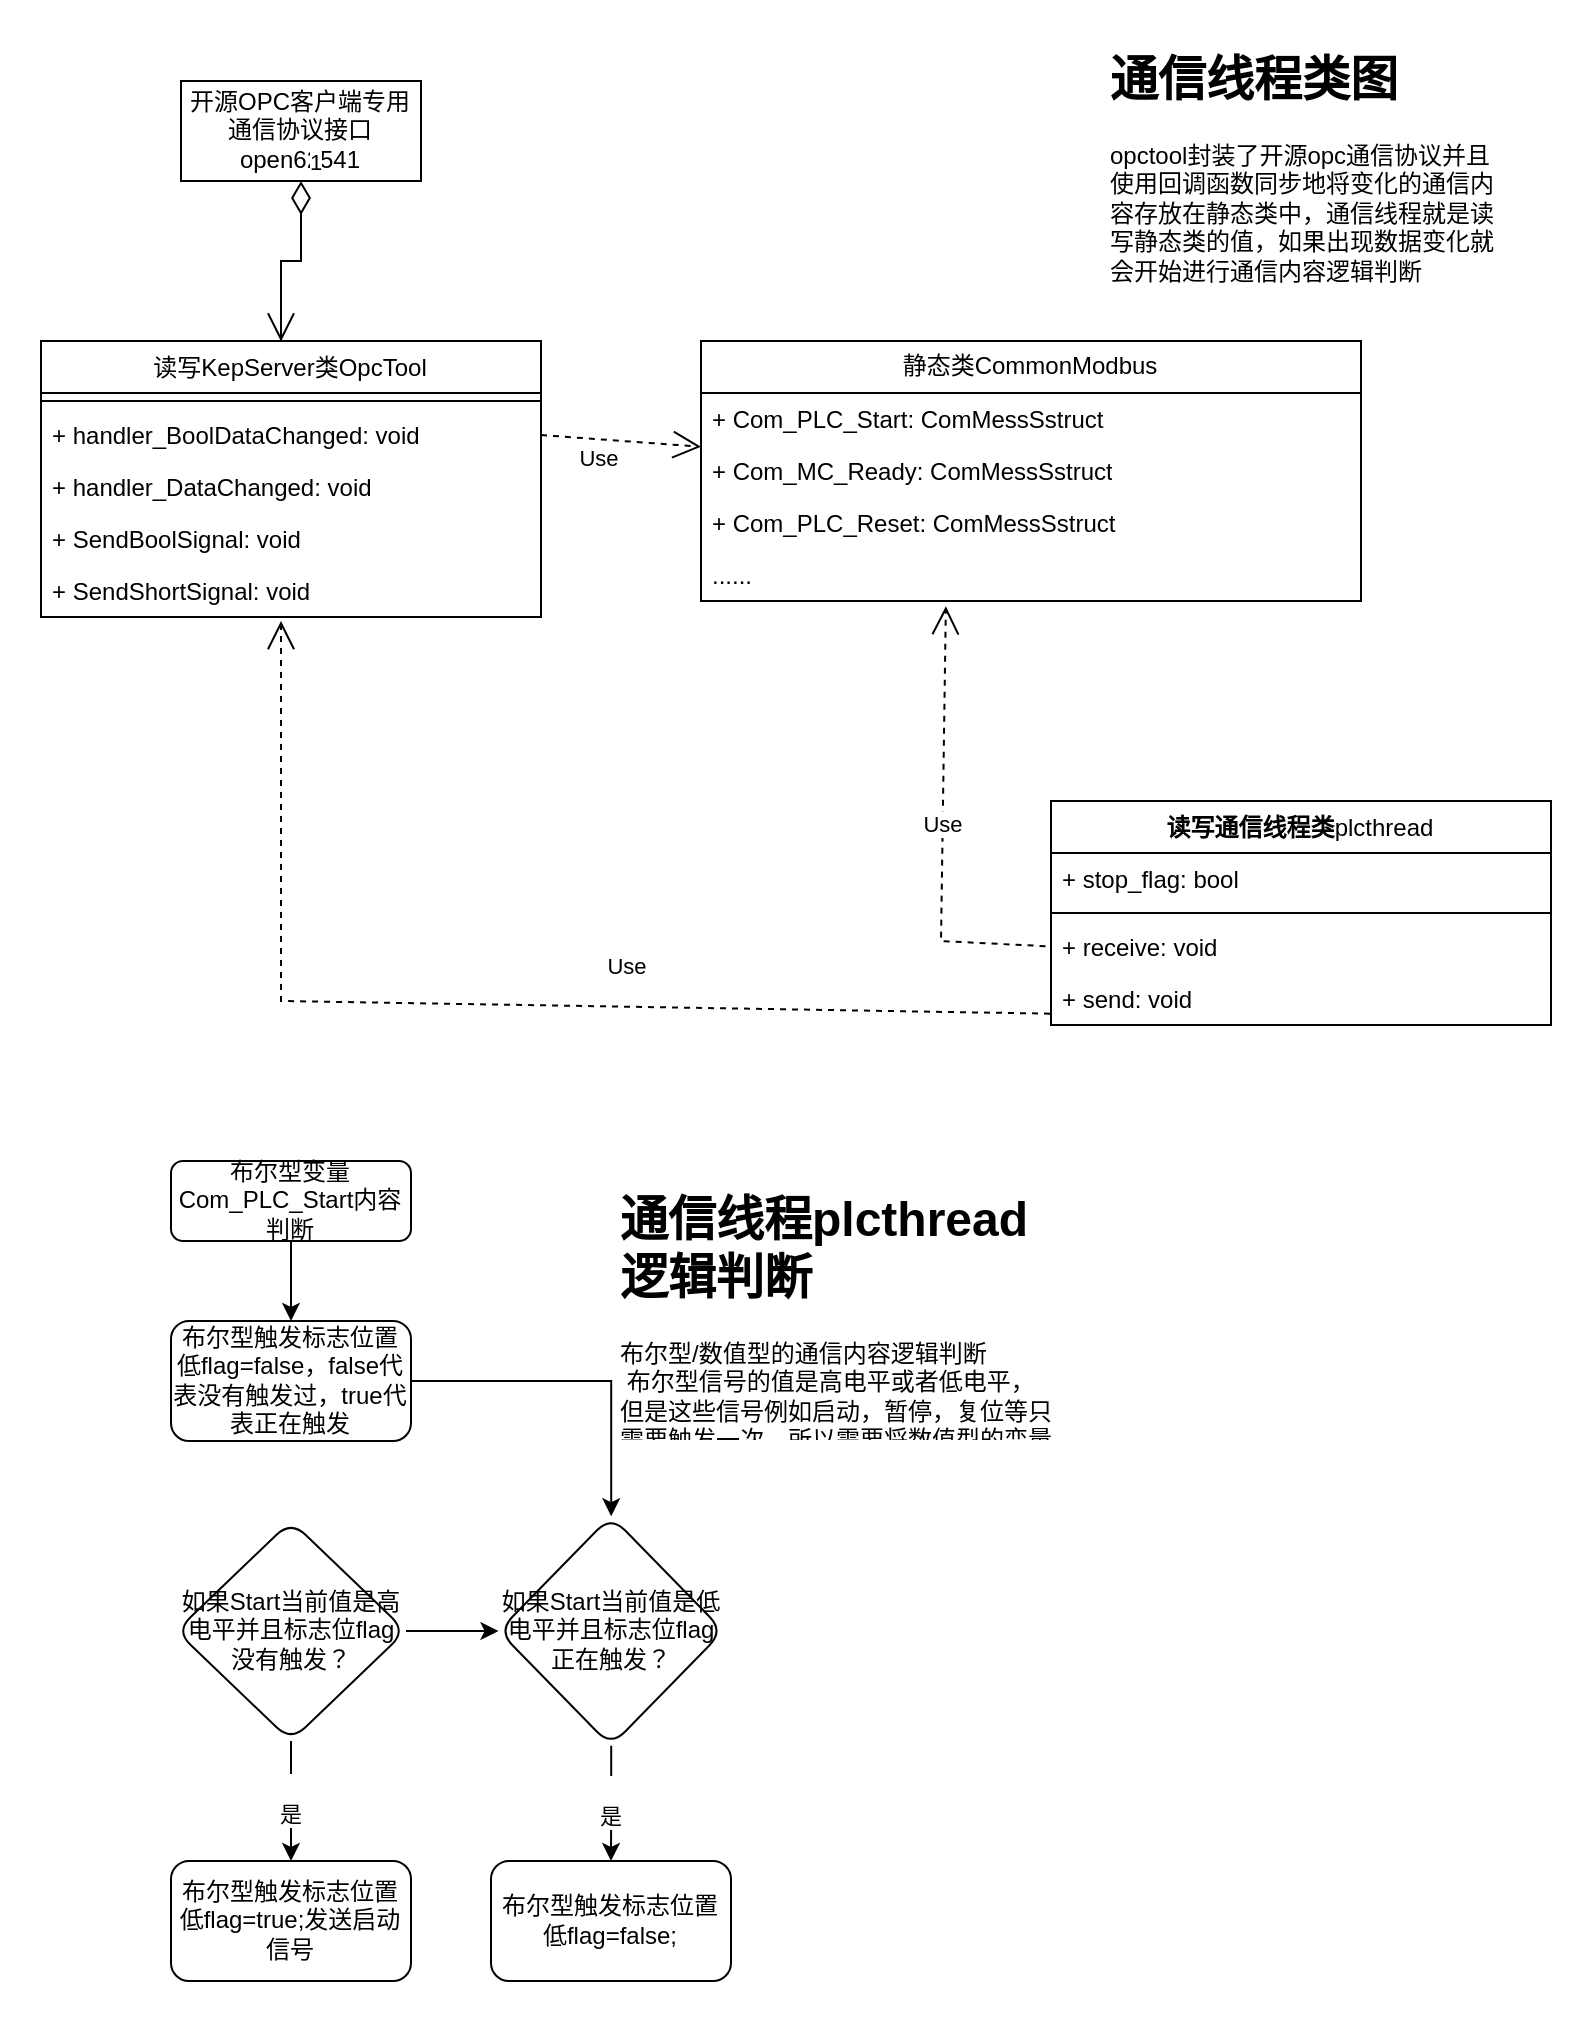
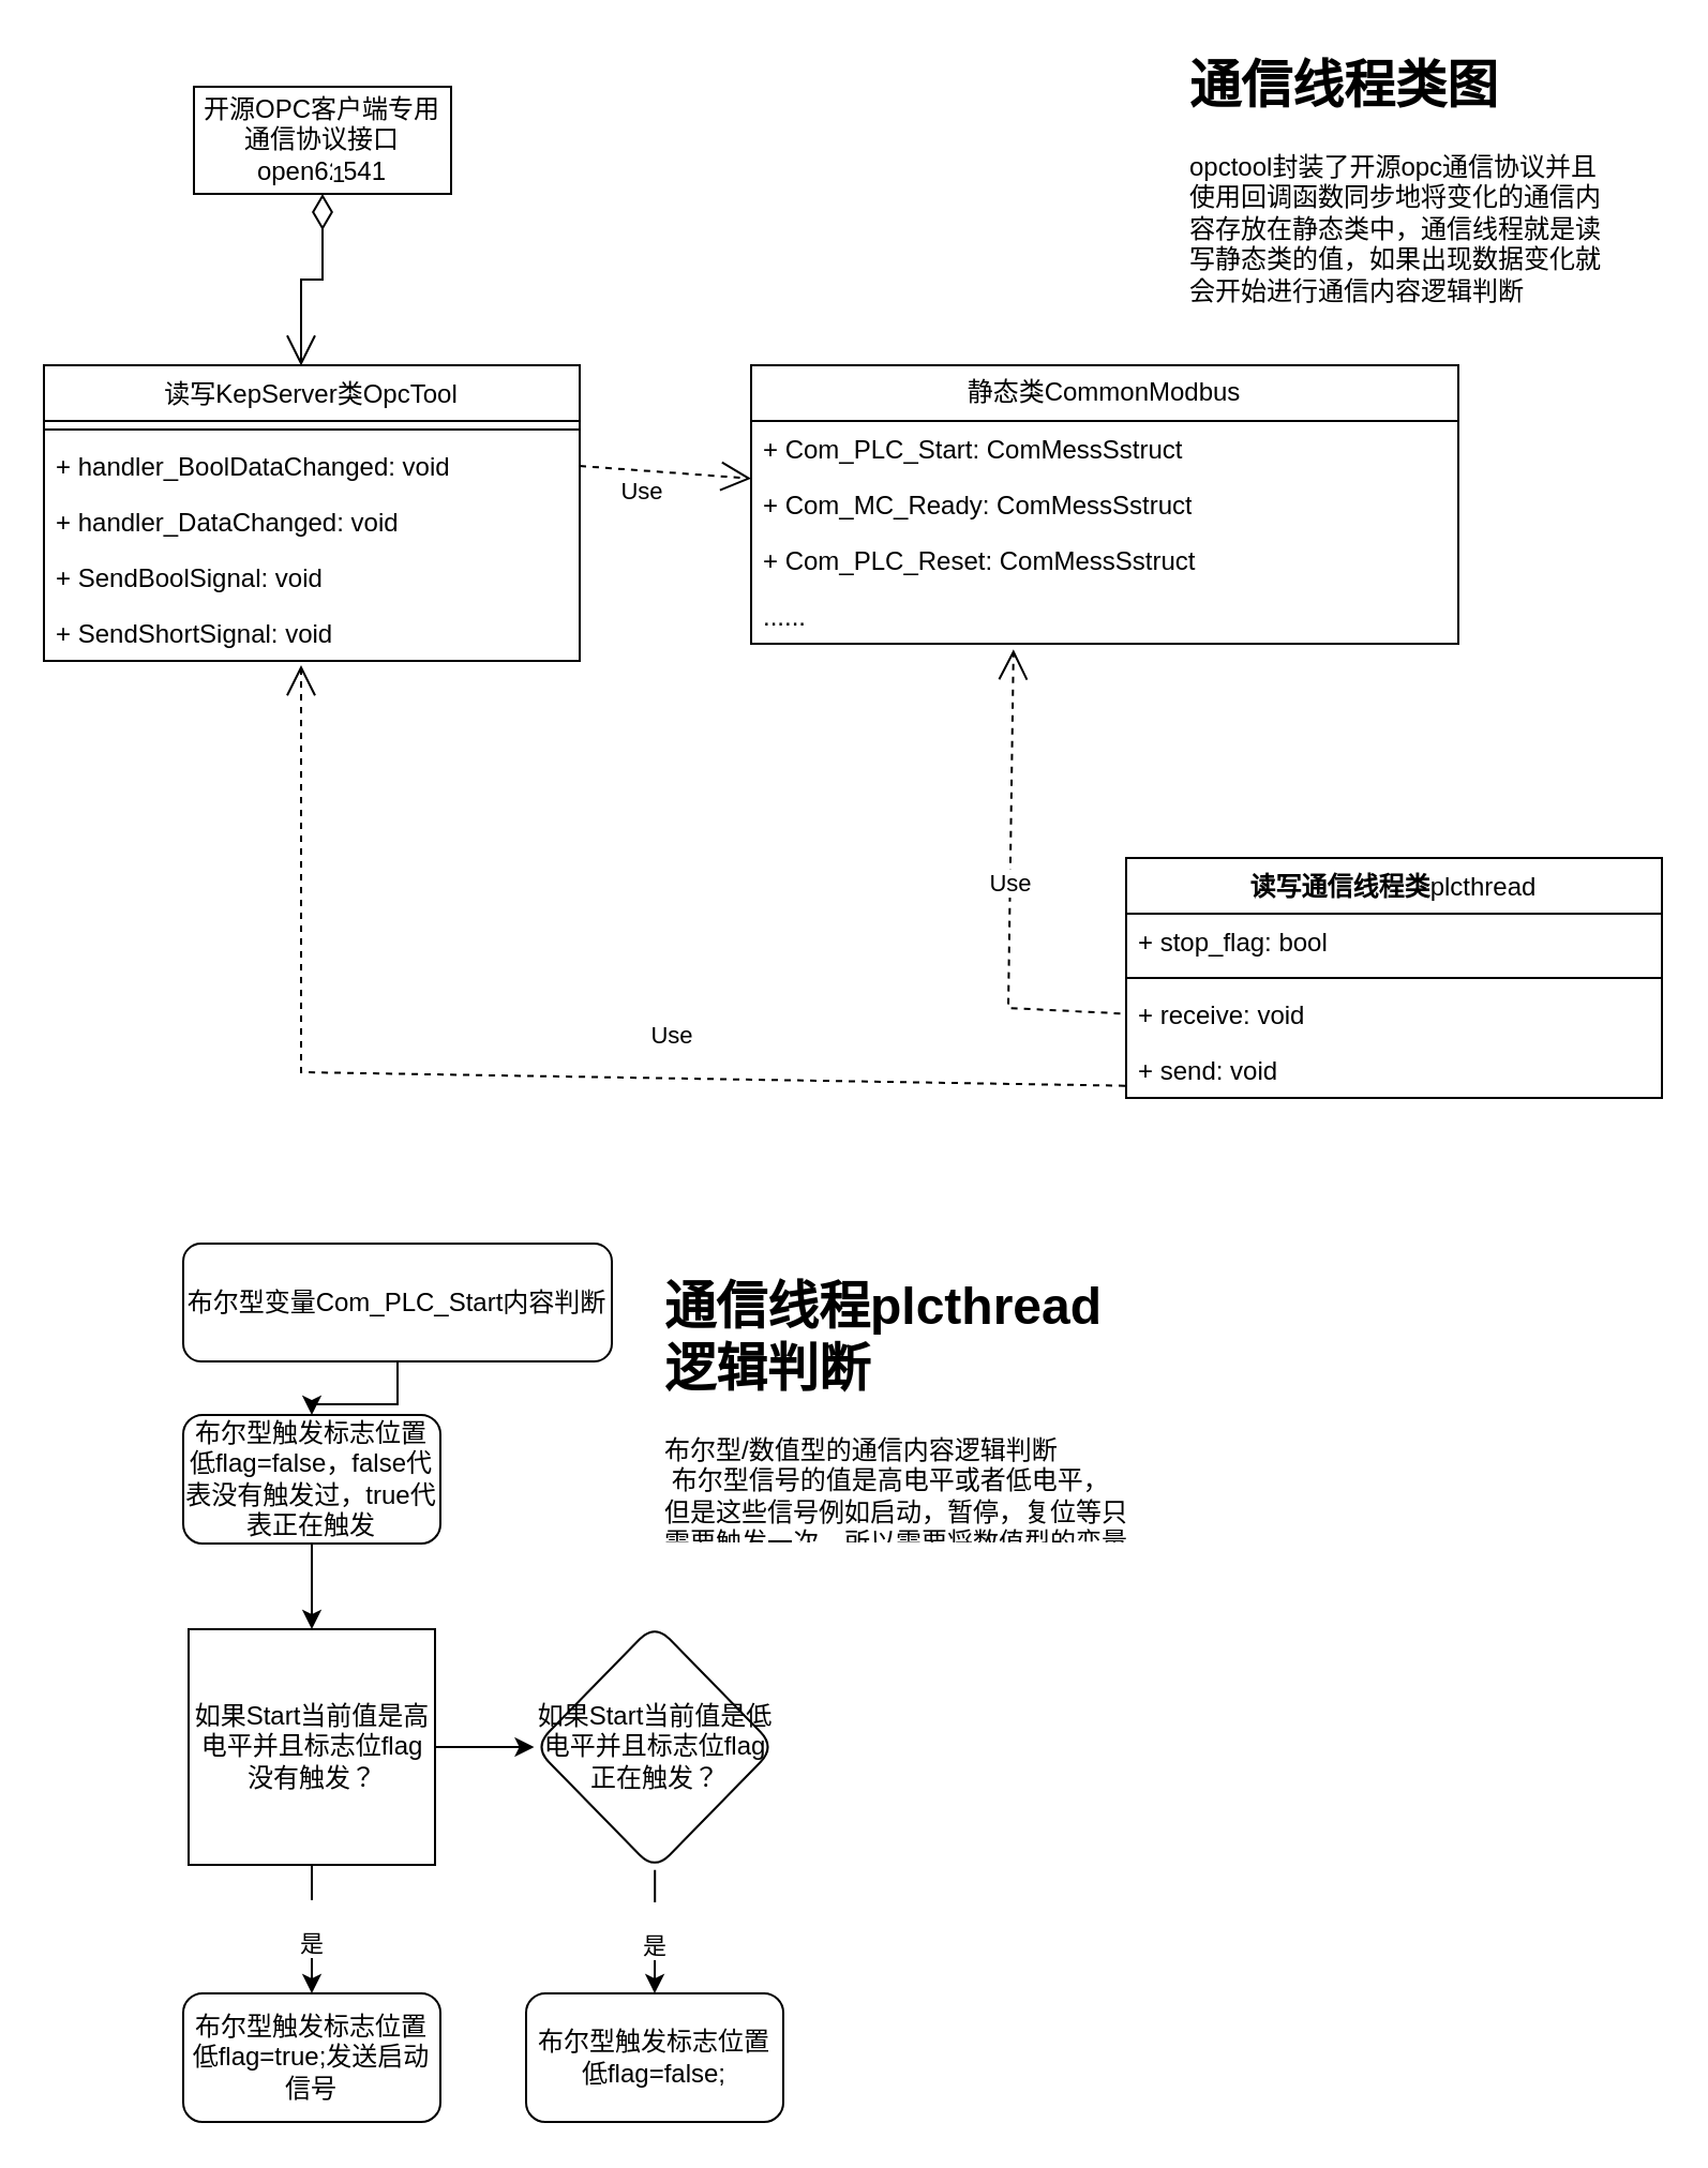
  <mxCell id="0" />
  <mxCell id="1" parent="0" />
  <mxCell id="2" value="" style="edgeStyle=orthogonalEdgeStyle;rounded=0;orthogonalLoop=1;jettySize=auto;html=1;" edge="1" parent="1" source="3" target="28"><mxGeometry relative="1" as="geometry" /></mxCell>
- <mxCell id="3" value="布尔型变量Com_PLC_Start内容判断" style="rounded=1;whiteSpace=wrap;html=1;fontSize=12;glass=0;strokeWidth=1;shadow=0;" parent="1" vertex="1"><mxGeometry x="85" y="580" width="120" height="40" as="geometry" /></mxCell>
+ <mxCell id="3" value="布尔型变量Com_PLC_Start内容判断" style="rounded=1;whiteSpace=wrap;html=1;fontSize=12;glass=0;strokeWidth=1;shadow=0;" parent="1" vertex="1"><mxGeometry x="85" y="580" width="200" height="55" as="geometry" /></mxCell>
  <mxCell id="4" value="&lt;h1&gt;通信线程plcthread逻辑判断&lt;/h1&gt;&lt;div&gt;布尔型/数值型的通信内容逻辑判断&lt;/div&gt;&lt;div&gt;&lt;span style=&quot;white-space: pre;&quot;&gt; &lt;/span&gt;布尔型信号的值是高电平或者低电平，但是这些信号例如启动，暂停，复位等只需要触发一次，所以需要将数值型的变量转换成上升沿的信号。&lt;/div&gt;&lt;div&gt;&lt;span style=&quot;white-space: pre;&quot;&gt; &lt;/span&gt;数值型信号的值是&lt;br&gt;&lt;/div&gt;" style="text;html=1;strokeColor=none;fillColor=none;spacing=5;spacingTop=-20;whiteSpace=wrap;overflow=hidden;rounded=0;" vertex="1" parent="1"><mxGeometry x="305" y="590" width="225" height="130" as="geometry" /></mxCell>
  <mxCell id="5" value="静态类CommonModbus" style="swimlane;fontStyle=0;childLayout=stackLayout;horizontal=1;startSize=26;fillColor=none;horizontalStack=0;resizeParent=1;resizeParentMax=0;resizeLast=0;collapsible=1;marginBottom=0;whiteSpace=wrap;html=1;" vertex="1" parent="1"><mxGeometry x="350" y="170" width="330" height="130" as="geometry" /></mxCell>
  <mxCell id="6" value="+ Com_PLC_Start:&amp;nbsp;ComMessSstruct" style="text;strokeColor=none;fillColor=none;align=left;verticalAlign=top;spacingLeft=4;spacingRight=4;overflow=hidden;rotatable=0;points=[[0,0.5],[1,0.5]];portConstraint=eastwest;whiteSpace=wrap;html=1;" vertex="1" parent="5"><mxGeometry y="26" width="330" height="26" as="geometry" /></mxCell>
  <mxCell id="7" value="+ Com_MC_Ready: ComMessSstruct" style="text;strokeColor=none;fillColor=none;align=left;verticalAlign=top;spacingLeft=4;spacingRight=4;overflow=hidden;rotatable=0;points=[[0,0.5],[1,0.5]];portConstraint=eastwest;whiteSpace=wrap;html=1;" vertex="1" parent="5"><mxGeometry y="52" width="330" height="26" as="geometry" /></mxCell>
  <mxCell id="8" value="+ Com_PLC_Reset: ComMessSstruct" style="text;strokeColor=none;fillColor=none;align=left;verticalAlign=top;spacingLeft=4;spacingRight=4;overflow=hidden;rotatable=0;points=[[0,0.5],[1,0.5]];portConstraint=eastwest;whiteSpace=wrap;html=1;" vertex="1" parent="5"><mxGeometry y="78" width="330" height="26" as="geometry" /></mxCell>
  <mxCell id="9" value="......" style="text;strokeColor=none;fillColor=none;align=left;verticalAlign=top;spacingLeft=4;spacingRight=4;overflow=hidden;rotatable=0;points=[[0,0.5],[1,0.5]];portConstraint=eastwest;whiteSpace=wrap;html=1;" vertex="1" parent="5"><mxGeometry y="104" width="330" height="26" as="geometry" /></mxCell>
  <mxCell id="10" value="&lt;span style=&quot;font-weight: normal;&quot;&gt;读写KepServer类OpcTool&lt;/span&gt;" style="swimlane;fontStyle=1;align=center;verticalAlign=top;childLayout=stackLayout;horizontal=1;startSize=26;horizontalStack=0;resizeParent=1;resizeParentMax=0;resizeLast=0;collapsible=1;marginBottom=0;whiteSpace=wrap;html=1;" vertex="1" parent="1"><mxGeometry x="20" y="170" width="250" height="138" as="geometry" /></mxCell>
  <mxCell id="11" value="" style="line;strokeWidth=1;fillColor=none;align=left;verticalAlign=middle;spacingTop=-1;spacingLeft=3;spacingRight=3;rotatable=0;labelPosition=right;points=[];portConstraint=eastwest;strokeColor=inherit;" vertex="1" parent="10"><mxGeometry y="26" width="250" height="8" as="geometry" /></mxCell>
  <mxCell id="12" value="+ handler_BoolDataChanged: void" style="text;strokeColor=none;fillColor=none;align=left;verticalAlign=top;spacingLeft=4;spacingRight=4;overflow=hidden;rotatable=0;points=[[0,0.5],[1,0.5]];portConstraint=eastwest;whiteSpace=wrap;html=1;" vertex="1" parent="10"><mxGeometry y="34" width="250" height="26" as="geometry" /></mxCell>
  <mxCell id="13" value="+ handler_DataChanged: void" style="text;strokeColor=none;fillColor=none;align=left;verticalAlign=top;spacingLeft=4;spacingRight=4;overflow=hidden;rotatable=0;points=[[0,0.5],[1,0.5]];portConstraint=eastwest;whiteSpace=wrap;html=1;" vertex="1" parent="10"><mxGeometry y="60" width="250" height="26" as="geometry" /></mxCell>
  <mxCell id="14" value="+ SendBoolSignal: void" style="text;strokeColor=none;fillColor=none;align=left;verticalAlign=top;spacingLeft=4;spacingRight=4;overflow=hidden;rotatable=0;points=[[0,0.5],[1,0.5]];portConstraint=eastwest;whiteSpace=wrap;html=1;" vertex="1" parent="10"><mxGeometry y="86" width="250" height="26" as="geometry" /></mxCell>
  <mxCell id="15" value="+ SendShortSignal: void" style="text;strokeColor=none;fillColor=none;align=left;verticalAlign=top;spacingLeft=4;spacingRight=4;overflow=hidden;rotatable=0;points=[[0,0.5],[1,0.5]];portConstraint=eastwest;whiteSpace=wrap;html=1;" vertex="1" parent="10"><mxGeometry y="112" width="250" height="26" as="geometry" /></mxCell>
  <mxCell id="16" value="开源OPC客户端专用通信协议接口open62541" style="html=1;whiteSpace=wrap;" vertex="1" parent="1"><mxGeometry x="90" y="40" width="120" height="50" as="geometry" /></mxCell>
  <mxCell id="17" value="1" style="endArrow=open;html=1;endSize=12;startArrow=diamondThin;startSize=14;startFill=0;edgeStyle=orthogonalEdgeStyle;align=left;verticalAlign=bottom;rounded=0;exitX=0.5;exitY=1;exitDx=0;exitDy=0;entryX=0.48;entryY=0.002;entryDx=0;entryDy=0;entryPerimeter=0;" edge="1" parent="1" source="16" target="10"><mxGeometry x="-1" y="3" relative="1" as="geometry"><mxPoint x="290" y="40" as="sourcePoint" /><mxPoint x="450" y="40" as="targetPoint" /></mxGeometry></mxCell>
  <mxCell id="18" value="Use" style="endArrow=open;endSize=12;dashed=1;html=1;rounded=0;exitX=1;exitY=0.5;exitDx=0;exitDy=0;" edge="1" parent="1" source="12" target="5"><mxGeometry x="-0.254" y="-10" width="160" relative="1" as="geometry"><mxPoint x="160" y="380" as="sourcePoint" /><mxPoint x="320" y="380" as="targetPoint" /><Array as="points" /><mxPoint as="offset" /></mxGeometry></mxCell>
  <mxCell id="19" value="&lt;h1&gt;通信线程类图&lt;/h1&gt;&lt;p&gt;opctool封装了开源opc通信协议并且使用回调函数同步地将变化的通信内容存放在静态类中，通信线程就是读写静态类的值，如果出现数据变化就会开始进行通信内容逻辑判断&lt;/p&gt;" style="text;html=1;strokeColor=none;fillColor=none;spacing=5;spacingTop=-20;whiteSpace=wrap;overflow=hidden;rounded=0;" vertex="1" parent="1"><mxGeometry x="550" y="20" width="200" height="140" as="geometry" /></mxCell>
  <mxCell id="20" value="读写通信线程类&lt;span style=&quot;font-weight: 400;&quot;&gt;plc&lt;/span&gt;&lt;span style=&quot;font-weight: normal;&quot;&gt;thread&lt;/span&gt;" style="swimlane;fontStyle=1;align=center;verticalAlign=top;childLayout=stackLayout;horizontal=1;startSize=26;horizontalStack=0;resizeParent=1;resizeParentMax=0;resizeLast=0;collapsible=1;marginBottom=0;whiteSpace=wrap;html=1;" vertex="1" parent="1"><mxGeometry x="525" y="400" width="250" height="112" as="geometry" /></mxCell>
  <mxCell id="21" value="+ stop_flag: bool" style="text;strokeColor=none;fillColor=none;align=left;verticalAlign=top;spacingLeft=4;spacingRight=4;overflow=hidden;rotatable=0;points=[[0,0.5],[1,0.5]];portConstraint=eastwest;whiteSpace=wrap;html=1;" vertex="1" parent="20"><mxGeometry y="26" width="250" height="26" as="geometry" /></mxCell>
  <mxCell id="22" value="" style="line;strokeWidth=1;fillColor=none;align=left;verticalAlign=middle;spacingTop=-1;spacingLeft=3;spacingRight=3;rotatable=0;labelPosition=right;points=[];portConstraint=eastwest;strokeColor=inherit;" vertex="1" parent="20"><mxGeometry y="52" width="250" height="8" as="geometry" /></mxCell>
  <mxCell id="23" value="+ receive: void" style="text;strokeColor=none;fillColor=none;align=left;verticalAlign=top;spacingLeft=4;spacingRight=4;overflow=hidden;rotatable=0;points=[[0,0.5],[1,0.5]];portConstraint=eastwest;whiteSpace=wrap;html=1;" vertex="1" parent="20"><mxGeometry y="60" width="250" height="26" as="geometry" /></mxCell>
  <mxCell id="24" value="+ send: void" style="text;strokeColor=none;fillColor=none;align=left;verticalAlign=top;spacingLeft=4;spacingRight=4;overflow=hidden;rotatable=0;points=[[0,0.5],[1,0.5]];portConstraint=eastwest;whiteSpace=wrap;html=1;" vertex="1" parent="20"><mxGeometry y="86" width="250" height="26" as="geometry" /></mxCell>
  <mxCell id="25" value="Use" style="endArrow=open;endSize=12;dashed=1;html=1;rounded=0;exitX=-0.002;exitY=0.782;exitDx=0;exitDy=0;exitPerimeter=0;" edge="1" parent="1" source="24"><mxGeometry x="-0.261" y="-20" width="160" relative="1" as="geometry"><mxPoint x="120" y="400" as="sourcePoint" /><mxPoint x="140" y="310" as="targetPoint" /><Array as="points"><mxPoint x="140" y="500" /></Array><mxPoint as="offset" /></mxGeometry></mxCell>
  <mxCell id="26" value="Use" style="endArrow=open;endSize=12;dashed=1;html=1;rounded=0;exitX=-0.011;exitY=0.485;exitDx=0;exitDy=0;exitPerimeter=0;entryX=0.371;entryY=1.101;entryDx=0;entryDy=0;entryPerimeter=0;" edge="1" parent="1" source="23" target="9"><mxGeometry width="160" relative="1" as="geometry"><mxPoint x="390" y="440" as="sourcePoint" /><mxPoint x="360" y="380" as="targetPoint" /><Array as="points"><mxPoint x="470" y="470" /></Array></mxGeometry></mxCell>
- <mxCell id="27" value="" style="edgeStyle=orthogonalEdgeStyle;rounded=0;orthogonalLoop=1;jettySize=auto;html=1;" edge="1" parent="1" source="28" target="34"><mxGeometry relative="1" as="geometry" /></mxCell>
+ <mxCell id="27" value="" style="edgeStyle=orthogonalEdgeStyle;rounded=0;orthogonalLoop=1;jettySize=auto;html=1;" edge="1" parent="1" source="28" target="31"><mxGeometry relative="1" as="geometry" /></mxCell>
  <mxCell id="28" value="布尔型触发标志位置低flag=false，false代表没有触发过，true代表正在触发" style="whiteSpace=wrap;html=1;rounded=1;glass=0;strokeWidth=1;shadow=0;" vertex="1" parent="1"><mxGeometry x="85" y="660" width="120" height="60" as="geometry" /></mxCell>
  <mxCell id="29" value="&lt;br&gt;是" style="edgeStyle=orthogonalEdgeStyle;rounded=0;orthogonalLoop=1;jettySize=auto;html=1;" edge="1" parent="1" source="31" target="32"><mxGeometry relative="1" as="geometry" /></mxCell>
  <mxCell id="30" value="" style="edgeStyle=orthogonalEdgeStyle;rounded=0;orthogonalLoop=1;jettySize=auto;html=1;" edge="1" parent="1" source="31" target="34"><mxGeometry relative="1" as="geometry" /></mxCell>
- <mxCell id="31" value="如果Start当前值是高电平并且标志位flag没有触发？" style="rhombus;whiteSpace=wrap;html=1;rounded=1;glass=0;strokeWidth=1;shadow=0;" vertex="1" parent="1"><mxGeometry x="87.5" y="760" width="115" height="110" as="geometry" /></mxCell>
+ <mxCell id="31" value="如果Start当前值是高电平并且标志位flag没有触发？" style="whiteSpace=wrap;html=1;glass=0;strokeWidth=1;shadow=0;rounded=0;" vertex="1" parent="1"><mxGeometry x="87.5" y="760" width="115" height="110" as="geometry" /></mxCell>
  <mxCell id="32" value="布尔型触发标志位置低flag=true;发送启动信号" style="whiteSpace=wrap;html=1;rounded=1;glass=0;strokeWidth=1;shadow=0;" vertex="1" parent="1"><mxGeometry x="85" y="930" width="120" height="60" as="geometry" /></mxCell>
  <mxCell id="33" value="&lt;br&gt;是" style="edgeStyle=orthogonalEdgeStyle;rounded=0;orthogonalLoop=1;jettySize=auto;html=1;" edge="1" parent="1" source="34" target="35"><mxGeometry relative="1" as="geometry" /></mxCell>
  <mxCell id="34" value="如果Start当前值是低电平并且标志位flag正在触发？" style="rhombus;whiteSpace=wrap;html=1;rounded=1;glass=0;strokeWidth=1;shadow=0;" vertex="1" parent="1"><mxGeometry x="248.75" y="757.5" width="112.5" height="115" as="geometry" /></mxCell>
  <mxCell id="35" value="布尔型触发标志位置低flag=false;" style="whiteSpace=wrap;html=1;rounded=1;glass=0;strokeWidth=1;shadow=0;" vertex="1" parent="1"><mxGeometry x="245" y="930" width="120" height="60" as="geometry" /></mxCell>
